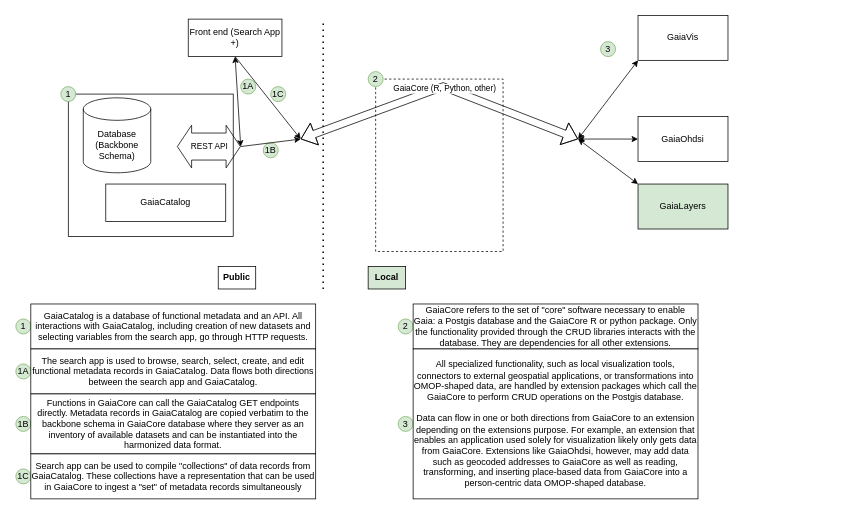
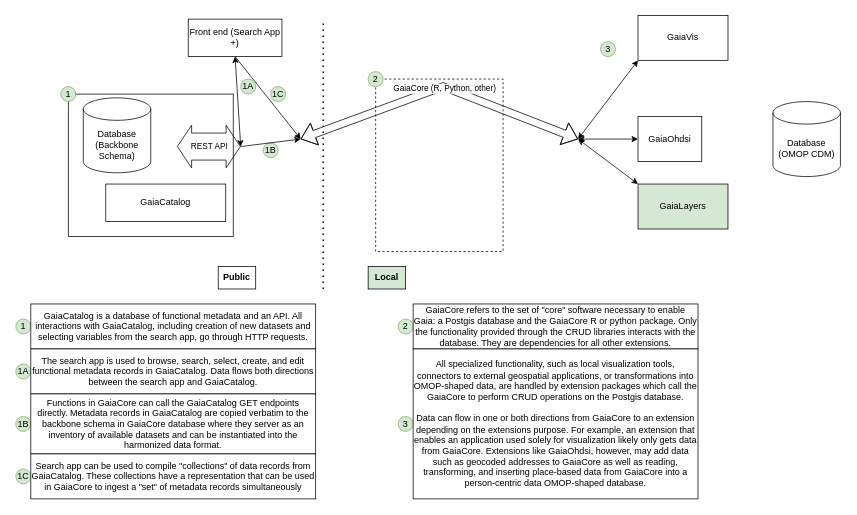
  <mxCell id="0" />
  <mxCell id="1" parent="0" />
  <mxCell id="2" value="" style="rounded=0;whiteSpace=wrap;html=1;dashed=1;" vertex="1" parent="1"><mxGeometry x="500" y="105" width="170" height="230" as="geometry" /></mxCell>
  <mxCell id="3" value="" style="rounded=0;whiteSpace=wrap;html=1;" vertex="1" parent="1"><mxGeometry x="90" y="125" width="220" height="190" as="geometry" /></mxCell>
  <mxCell id="4" value="GaiaCatalog" style="rounded=0;whiteSpace=wrap;html=1;" vertex="1" parent="1"><mxGeometry x="140" y="245" width="160" height="50" as="geometry" /></mxCell>
  <mxCell id="5" value="Database (Backbone Schema)" style="shape=cylinder3;whiteSpace=wrap;html=1;boundedLbl=1;backgroundOutline=1;size=15;" vertex="1" parent="1"><mxGeometry x="110" y="130" width="90" height="100" as="geometry" /></mxCell>
  <mxCell id="6" value="REST API" style="shape=flexArrow;endArrow=classic;startArrow=classic;html=1;rounded=0;width=36;endSize=6;" edge="1" parent="1"><mxGeometry width="100" height="100" relative="1" as="geometry"><mxPoint x="235" y="195" as="sourcePoint" /><mxPoint x="320" y="195" as="targetPoint" /></mxGeometry></mxCell>
  <mxCell id="7" value="Front end (Search App +)" style="rounded=0;whiteSpace=wrap;html=1;" vertex="1" parent="1"><mxGeometry x="250" y="25" width="125" height="50" as="geometry" /></mxCell>
  <mxCell id="8" value="" style="endArrow=classic;startArrow=classic;html=1;rounded=0;entryX=0.5;entryY=1;entryDx=0;entryDy=0;" edge="1" parent="1" target="7"><mxGeometry width="50" height="50" relative="1" as="geometry"><mxPoint x="320" y="195" as="sourcePoint" /><mxPoint x="520" y="185" as="targetPoint" /></mxGeometry></mxCell>
  <mxCell id="9" value="GaiaCore (R, Python, other)" style="shape=flexArrow;endArrow=classic;startArrow=classic;html=1;rounded=0;" edge="1" parent="1"><mxGeometry x="0.035" y="-2" width="100" height="100" relative="1" as="geometry"><mxPoint x="400" y="185" as="sourcePoint" /><mxPoint x="770" y="185" as="targetPoint" /><Array as="points"><mxPoint x="590" y="115" /></Array><mxPoint as="offset" /></mxGeometry></mxCell>
  <mxCell id="10" value="GaiaVis" style="rounded=0;whiteSpace=wrap;html=1;" vertex="1" parent="1"><mxGeometry x="850" y="20" width="120" height="60" as="geometry" /></mxCell>
- <mxCell id="11" value="GaiaOhdsi" style="rounded=0;whiteSpace=wrap;html=1;" vertex="1" parent="1"><mxGeometry x="850" y="155" width="120" height="60" as="geometry" /></mxCell>
+ <mxCell id="11" value="GaiaOhdsi" style="rounded=0;whiteSpace=wrap;html=1;" vertex="1" parent="1"><mxGeometry x="850" y="155" width="85" height="60" as="geometry" /></mxCell>
+ <mxCell id="12" value="Database (OMOP CDM)" style="shape=cylinder3;whiteSpace=wrap;html=1;boundedLbl=1;backgroundOutline=1;size=15;" vertex="1" parent="1"><mxGeometry x="1030" y="135" width="90" height="100" as="geometry" /></mxCell>
  <mxCell id="13" value="" style="endArrow=none;dashed=1;html=1;dashPattern=1 3;strokeWidth=2;rounded=0;" edge="1" parent="1"><mxGeometry width="50" height="50" relative="1" as="geometry"><mxPoint x="430" y="385" as="sourcePoint" /><mxPoint x="430" y="25" as="targetPoint" /></mxGeometry></mxCell>
  <mxCell id="14" value="&lt;b&gt;Public&lt;/b&gt;" style="rounded=0;whiteSpace=wrap;html=1;" vertex="1" parent="1"><mxGeometry x="290" y="355" width="50" height="30" as="geometry" /></mxCell>
  <mxCell id="15" value="&lt;b&gt;Local&lt;/b&gt;" style="rounded=0;whiteSpace=wrap;html=1;fillColor=#d5e8d4;" vertex="1" parent="1"><mxGeometry x="490" y="355" width="50" height="30" as="geometry" /></mxCell>
  <mxCell id="16" value="" style="endArrow=classic;startArrow=classic;html=1;rounded=0;entryX=0;entryY=1;entryDx=0;entryDy=0;" edge="1" parent="1" target="10"><mxGeometry width="50" height="50" relative="1" as="geometry"><mxPoint x="770" y="185" as="sourcePoint" /><mxPoint x="610" y="95" as="targetPoint" /></mxGeometry></mxCell>
  <mxCell id="17" value="" style="endArrow=classic;startArrow=classic;html=1;rounded=0;exitX=0;exitY=0.5;exitDx=0;exitDy=0;" edge="1" parent="1" source="11"><mxGeometry width="50" height="50" relative="1" as="geometry"><mxPoint x="560" y="145" as="sourcePoint" /><mxPoint x="770" y="185" as="targetPoint" /></mxGeometry></mxCell>
  <mxCell id="18" value="GaiaLayers" style="rounded=0;whiteSpace=wrap;html=1;fillColor=#d5e8d4;" vertex="1" parent="1"><mxGeometry x="850" y="245" width="120" height="60" as="geometry" /></mxCell>
  <mxCell id="19" value="" style="endArrow=classic;startArrow=classic;html=1;rounded=0;entryX=0;entryY=0;entryDx=0;entryDy=0;" edge="1" parent="1" target="18"><mxGeometry width="50" height="50" relative="1" as="geometry"><mxPoint x="770" y="185" as="sourcePoint" /><mxPoint x="610" y="285" as="targetPoint" /></mxGeometry></mxCell>
  <mxCell id="20" value="1" style="ellipse;whiteSpace=wrap;html=1;aspect=fixed;fillColor=#d5e8d4;strokeColor=#82b366;" vertex="1" parent="1"><mxGeometry x="20" y="425" width="20" height="20" as="geometry" /></mxCell>
  <mxCell id="21" value="&lt;span style=&quot;text-align: left;&quot;&gt;GaiaCatalog is a database of functional metadata and an API. All interactions with GaiaCatalog, including creation of new datasets and selecting variables from the search app, go through HTTP requests.&lt;/span&gt;" style="rounded=0;whiteSpace=wrap;html=1;" vertex="1" parent="1"><mxGeometry x="40" y="405" width="380" height="60" as="geometry" /></mxCell>
  <mxCell id="22" value="1A" style="ellipse;whiteSpace=wrap;html=1;aspect=fixed;fillColor=#d5e8d4;strokeColor=#82b366;" vertex="1" parent="1"><mxGeometry x="320" y="105" width="20" height="20" as="geometry" /></mxCell>
  <mxCell id="23" value="1B" style="ellipse;whiteSpace=wrap;html=1;aspect=fixed;fillColor=#d5e8d4;strokeColor=#82b366;" vertex="1" parent="1"><mxGeometry x="350" y="190" width="20" height="20" as="geometry" /></mxCell>
  <mxCell id="24" value="1" style="ellipse;whiteSpace=wrap;html=1;aspect=fixed;fillColor=#d5e8d4;strokeColor=#82b366;" vertex="1" parent="1"><mxGeometry x="80" y="115" width="20" height="20" as="geometry" /></mxCell>
  <mxCell id="25" value="1A" style="ellipse;whiteSpace=wrap;html=1;aspect=fixed;fillColor=#d5e8d4;strokeColor=#82b366;" vertex="1" parent="1"><mxGeometry x="20" y="485" width="20" height="20" as="geometry" /></mxCell>
  <mxCell id="26" value="&lt;span style=&quot;text-align: left;&quot;&gt;The search app is used to browse, search, select, create, and edit functional metadata records in GaiaCatalog. Data flows both directions between the search app and GaiaCatalog.&lt;/span&gt;" style="rounded=0;whiteSpace=wrap;html=1;" vertex="1" parent="1"><mxGeometry x="40" y="465" width="380" height="60" as="geometry" /></mxCell>
  <mxCell id="27" value="1B" style="ellipse;whiteSpace=wrap;html=1;aspect=fixed;fillColor=#d5e8d4;strokeColor=#82b366;" vertex="1" parent="1"><mxGeometry x="20" y="555" width="20" height="20" as="geometry" /></mxCell>
  <mxCell id="28" value="&lt;div style=&quot;&quot;&gt;&lt;span style=&quot;background-color: initial;&quot;&gt;Functions in GaiaCore can call the GaiaCatalog GET endpoints directly. Metadata records in GaiaCatalog are copied verbatim to the backbone schema in GaiaCore database where they server as an inventory of available datasets and can be instantiated into the harmonized data format.&lt;/span&gt;&lt;/div&gt;" style="rounded=0;whiteSpace=wrap;html=1;align=center;" vertex="1" parent="1"><mxGeometry x="40" y="525" width="380" height="80" as="geometry" /></mxCell>
  <mxCell id="29" value="1C" style="ellipse;whiteSpace=wrap;html=1;aspect=fixed;fillColor=#d5e8d4;strokeColor=#82b366;" vertex="1" parent="1"><mxGeometry x="20" y="625" width="20" height="20" as="geometry" /></mxCell>
  <mxCell id="30" value="&lt;span style=&quot;text-align: left;&quot;&gt;Search app can be used to compile &quot;collections&quot; of data records from GaiaCatalog. These collections have a representation that can be used in GaiaCore to ingest a &quot;set&quot; of metadata records simultaneously&lt;/span&gt;" style="rounded=0;whiteSpace=wrap;html=1;" vertex="1" parent="1"><mxGeometry x="40" y="605" width="380" height="60" as="geometry" /></mxCell>
  <mxCell id="31" value="" style="endArrow=classic;html=1;rounded=0;" edge="1" parent="1"><mxGeometry width="50" height="50" relative="1" as="geometry"><mxPoint x="320" y="195" as="sourcePoint" /><mxPoint x="400" y="185" as="targetPoint" /></mxGeometry></mxCell>
  <mxCell id="32" value="" style="endArrow=classic;html=1;rounded=0;exitX=0.5;exitY=1;exitDx=0;exitDy=0;" edge="1" parent="1" source="7"><mxGeometry width="50" height="50" relative="1" as="geometry"><mxPoint x="590" y="345" as="sourcePoint" /><mxPoint x="400" y="185" as="targetPoint" /></mxGeometry></mxCell>
  <mxCell id="33" value="1C" style="ellipse;whiteSpace=wrap;html=1;aspect=fixed;fillColor=#d5e8d4;strokeColor=#82b366;" vertex="1" parent="1"><mxGeometry x="360" y="115" width="20" height="20" as="geometry" /></mxCell>
  <mxCell id="34" value="2" style="ellipse;whiteSpace=wrap;html=1;aspect=fixed;fillColor=#d5e8d4;strokeColor=#82b366;" vertex="1" parent="1"><mxGeometry x="530" y="425" width="20" height="20" as="geometry" /></mxCell>
  <mxCell id="35" value="&lt;span style=&quot;text-align: left;&quot;&gt;GaiaCore refers to the set of &quot;core&quot; software necessary to enable Gaia: a Postgis database and the GaiaCore R or python package. Only the functionality provided through the CRUD libraries interacts with the database. They are dependencies for all other extensions.&lt;/span&gt;" style="rounded=0;whiteSpace=wrap;html=1;" vertex="1" parent="1"><mxGeometry x="550" y="405" width="380" height="60" as="geometry" /></mxCell>
  <mxCell id="36" value="3" style="ellipse;whiteSpace=wrap;html=1;aspect=fixed;fillColor=#d5e8d4;strokeColor=#82b366;" vertex="1" parent="1"><mxGeometry x="530" y="555" width="20" height="20" as="geometry" /></mxCell>
  <mxCell id="37" value="&lt;div style=&quot;&quot;&gt;&lt;span style=&quot;background-color: initial;&quot;&gt;All specialized functionality, such as local visualization tools, connectors to external geospatial applications, or transformations into OMOP-shaped data, are handled by extension packages which call the GaiaCore to perform CRUD operations on the Postgis database.&lt;/span&gt;&lt;/div&gt;&lt;div style=&quot;&quot;&gt;&lt;span style=&quot;background-color: initial;&quot;&gt;&lt;br&gt;&lt;/span&gt;&lt;/div&gt;&lt;div style=&quot;&quot;&gt;&lt;span style=&quot;background-color: initial;&quot;&gt;Data can flow in one or both directions from GaiaCore to an extension depending on the extensions purpose. For example, an extension that enables an application used solely for visualization likely only gets data from GaiaCore. Extensions like GaiaOhdsi, however, may add data such as geocoded addresses to GaiaCore as well as reading, transforming, and inserting place-based data from GaiaCore into a person-centric data OMOP-shaped database.&lt;/span&gt;&lt;/div&gt;" style="rounded=0;whiteSpace=wrap;html=1;align=center;" vertex="1" parent="1"><mxGeometry x="550" y="465" width="380" height="200" as="geometry" /></mxCell>
  <mxCell id="38" value="2" style="ellipse;whiteSpace=wrap;html=1;aspect=fixed;fillColor=#d5e8d4;strokeColor=#82b366;" vertex="1" parent="1"><mxGeometry x="490" y="95" width="20" height="20" as="geometry" /></mxCell>
  <mxCell id="39" value="3" style="ellipse;whiteSpace=wrap;html=1;aspect=fixed;fillColor=#d5e8d4;strokeColor=#82b366;" vertex="1" parent="1"><mxGeometry x="800" y="55" width="20" height="20" as="geometry" /></mxCell>
